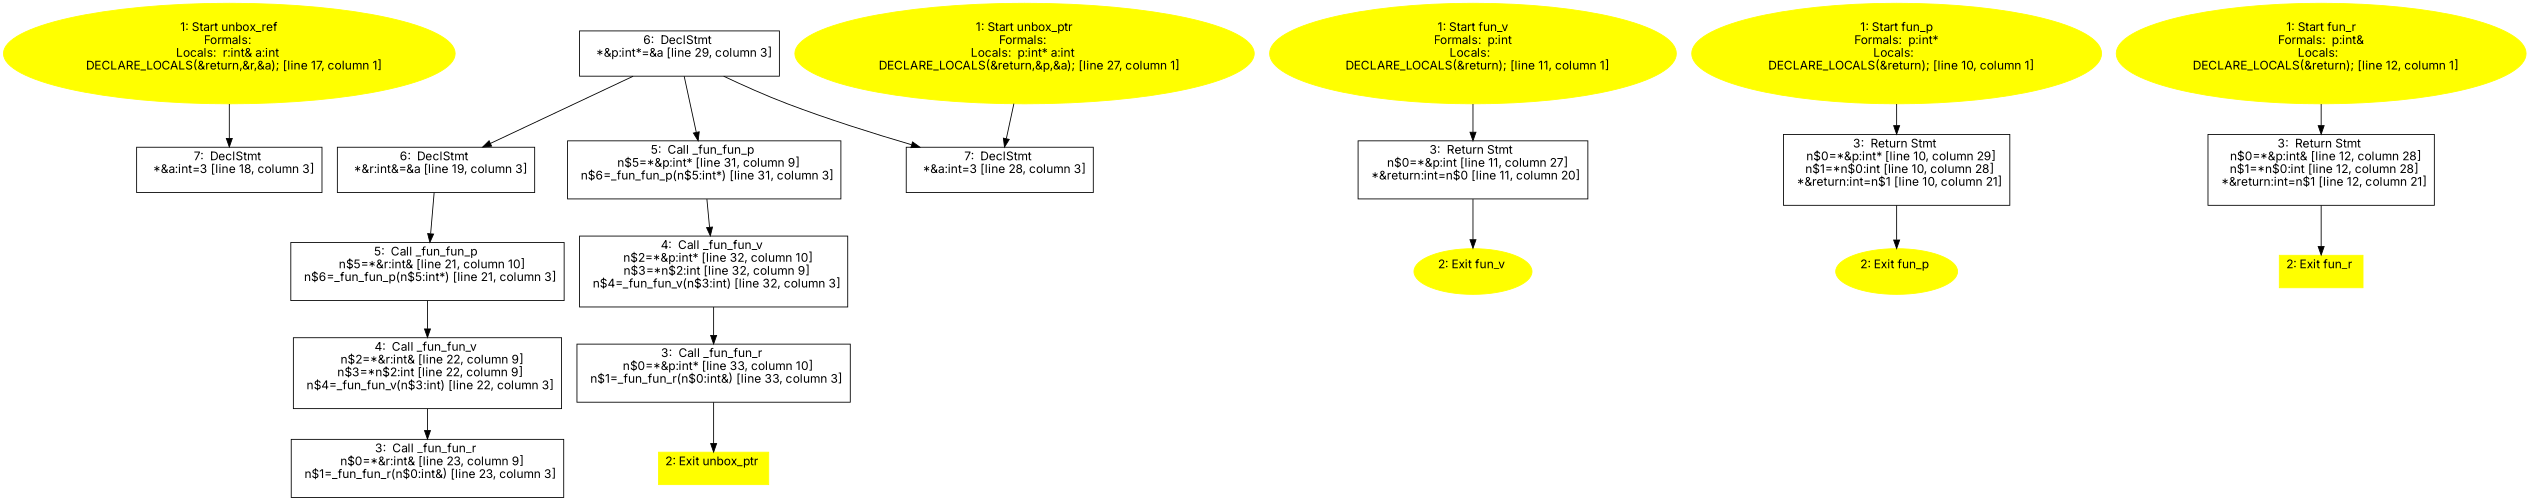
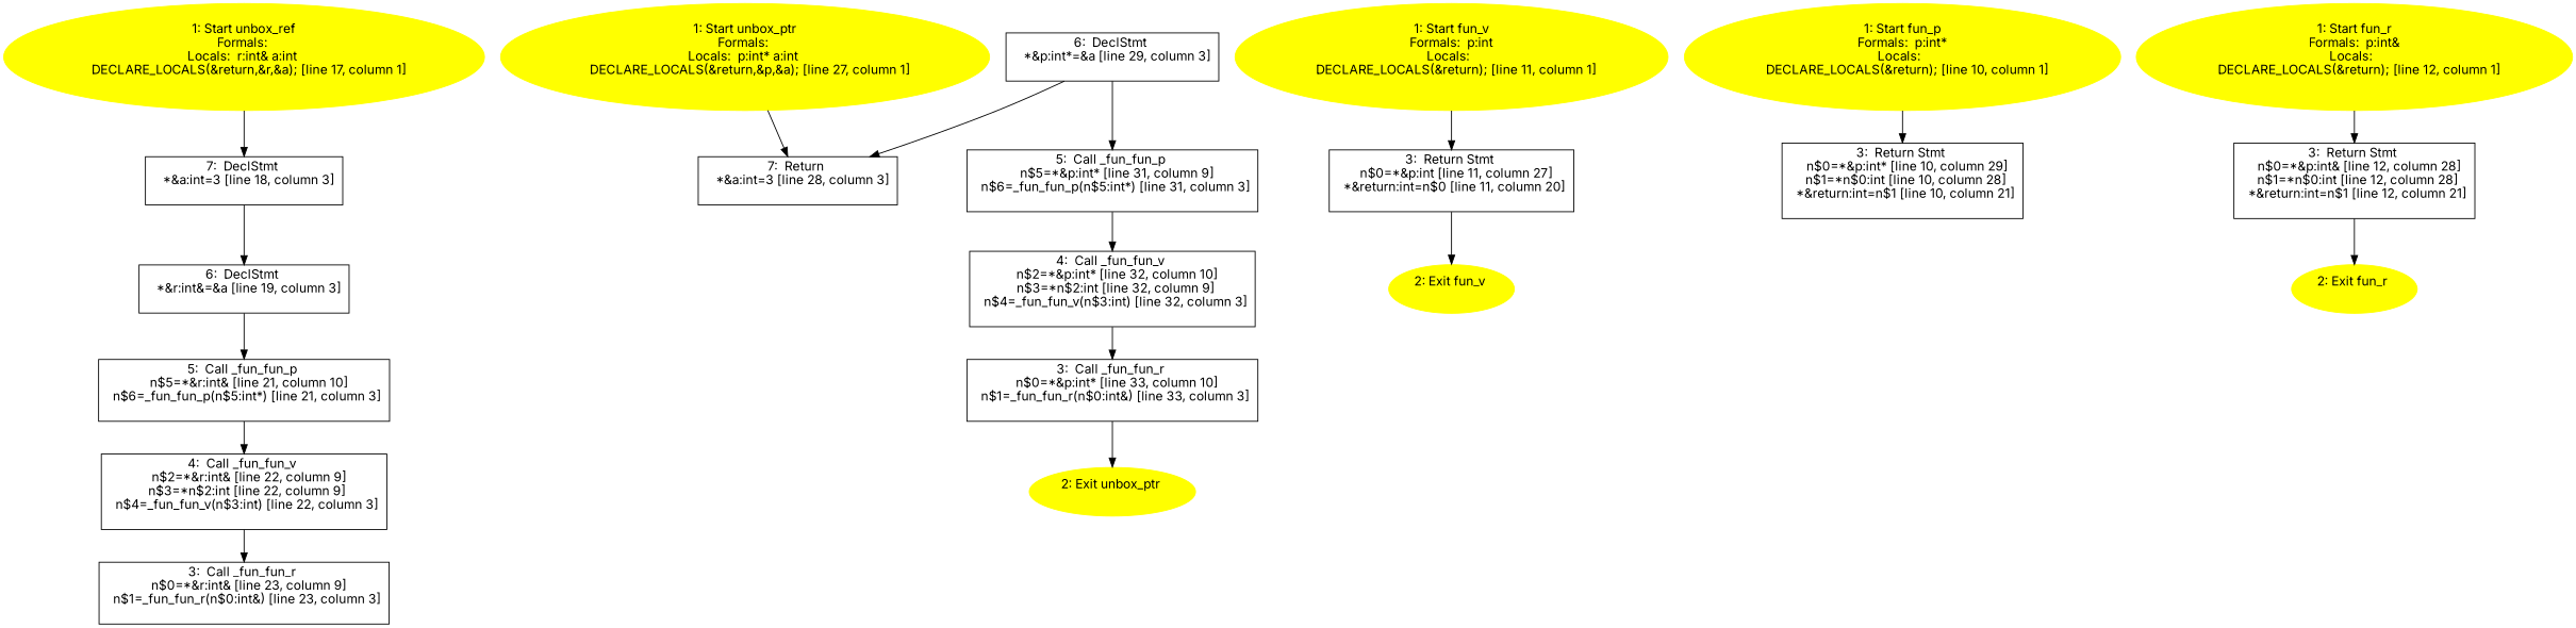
  digraph {
    fontname=Inter
    node [fontname=Inter shape=box]
    edge [fontname=Inter]
    n1 [color=yellow label="1: Start unbox_ref\nFormals: \nLocals:  r:int& a:int \n   DECLARE_LOCALS(&return,&r,&a); [line 17, column 1]\n " style=filled shape=""]
    n2 [label="7:  DeclStmt \n   *&a:int=3 [line 18, column 3]\n "]
    n3 [label="6:  DeclStmt \n   *&r:int&=&a [line 19, column 3]\n "]
    n4 [label="5:  Call _fun_fun_p \n   n$5=*&r:int& [line 21, column 10]\n  n$6=_fun_fun_p(n$5:int*) [line 21, column 3]\n "]
    n5 [label="3:  Call _fun_fun_r \n   n$0=*&r:int& [line 23, column 9]\n  n$1=_fun_fun_r(n$0:int&) [line 23, column 3]\n "]
    n6 [label="4:  Call _fun_fun_v \n   n$2=*&r:int& [line 22, column 9]\n  n$3=*n$2:int [line 22, column 9]\n  n$4=_fun_fun_v(n$3:int) [line 22, column 3]\n "]
    n7 [color=yellow label="1: Start unbox_ptr\nFormals: \nLocals:  p:int* a:int \n   DECLARE_LOCALS(&return,&p,&a); [line 27, column 1]\n " style=filled shape=""]
-   n8 [label="7:  DeclStmt \n   *&a:int=3 [line 28, column 3]\n "]
+   n8 [label="7:  Return \n   *&a:int=3 [line 28, column 3]\n "]
    n9 [label="6:  DeclStmt \n   *&p:int*=&a [line 29, column 3]\n "]
    n10 [label="5:  Call _fun_fun_p \n   n$5=*&p:int* [line 31, column 9]\n  n$6=_fun_fun_p(n$5:int*) [line 31, column 3]\n "]
-   n11 [color=yellow label="2: Exit unbox_ptr \n  " style=filled]
+   n11 [color=yellow label="2: Exit unbox_ptr \n  " style=filled shape=""]
    n12 [label="3:  Call _fun_fun_r \n   n$0=*&p:int* [line 33, column 10]\n  n$1=_fun_fun_r(n$0:int&) [line 33, column 3]\n "]
    n13 [label="4:  Call _fun_fun_v \n   n$2=*&p:int* [line 32, column 10]\n  n$3=*n$2:int [line 32, column 9]\n  n$4=_fun_fun_v(n$3:int) [line 32, column 3]\n "]
    n14 [color=yellow label="1: Start fun_v\nFormals:  p:int\nLocals:  \n   DECLARE_LOCALS(&return); [line 11, column 1]\n " style=filled shape=""]
    n15 [label="3:  Return Stmt \n   n$0=*&p:int [line 11, column 27]\n  *&return:int=n$0 [line 11, column 20]\n "]
    n16 [color=yellow label="2: Exit fun_v \n  " style=filled shape=""]
    n17 [color=yellow label="1: Start fun_p\nFormals:  p:int*\nLocals:  \n   DECLARE_LOCALS(&return); [line 10, column 1]\n " style=filled shape=""]
    n18 [label="3:  Return Stmt \n   n$0=*&p:int* [line 10, column 29]\n  n$1=*n$0:int [line 10, column 28]\n  *&return:int=n$1 [line 10, column 21]\n "]
-   n19 [color=yellow label="2: Exit fun_p \n  " style=filled shape=""]
    n20 [color=yellow label="1: Start fun_r\nFormals:  p:int&\nLocals:  \n   DECLARE_LOCALS(&return); [line 12, column 1]\n " style=filled shape=""]
    n21 [label="3:  Return Stmt \n   n$0=*&p:int& [line 12, column 28]\n  n$1=*n$0:int [line 12, column 28]\n  *&return:int=n$1 [line 12, column 21]\n "]
-   n22 [color=yellow label="2: Exit fun_r \n  " style=filled]
+   n22 [color=yellow label="2: Exit fun_r \n  " style=filled shape=""]
    n1 -> n2
-   n9 -> n3
+   n2 -> n3
    n3 -> n4
    n4 -> n6
    n6 -> n5
    n7 -> n8
    n9 -> n8
    n9 -> n10
    n10 -> n13
    n12 -> n11
    n13 -> n12
    n14 -> n15
    n15 -> n16
    n17 -> n18
-   n18 -> n19
    n20 -> n21
    n21 -> n22
  }
